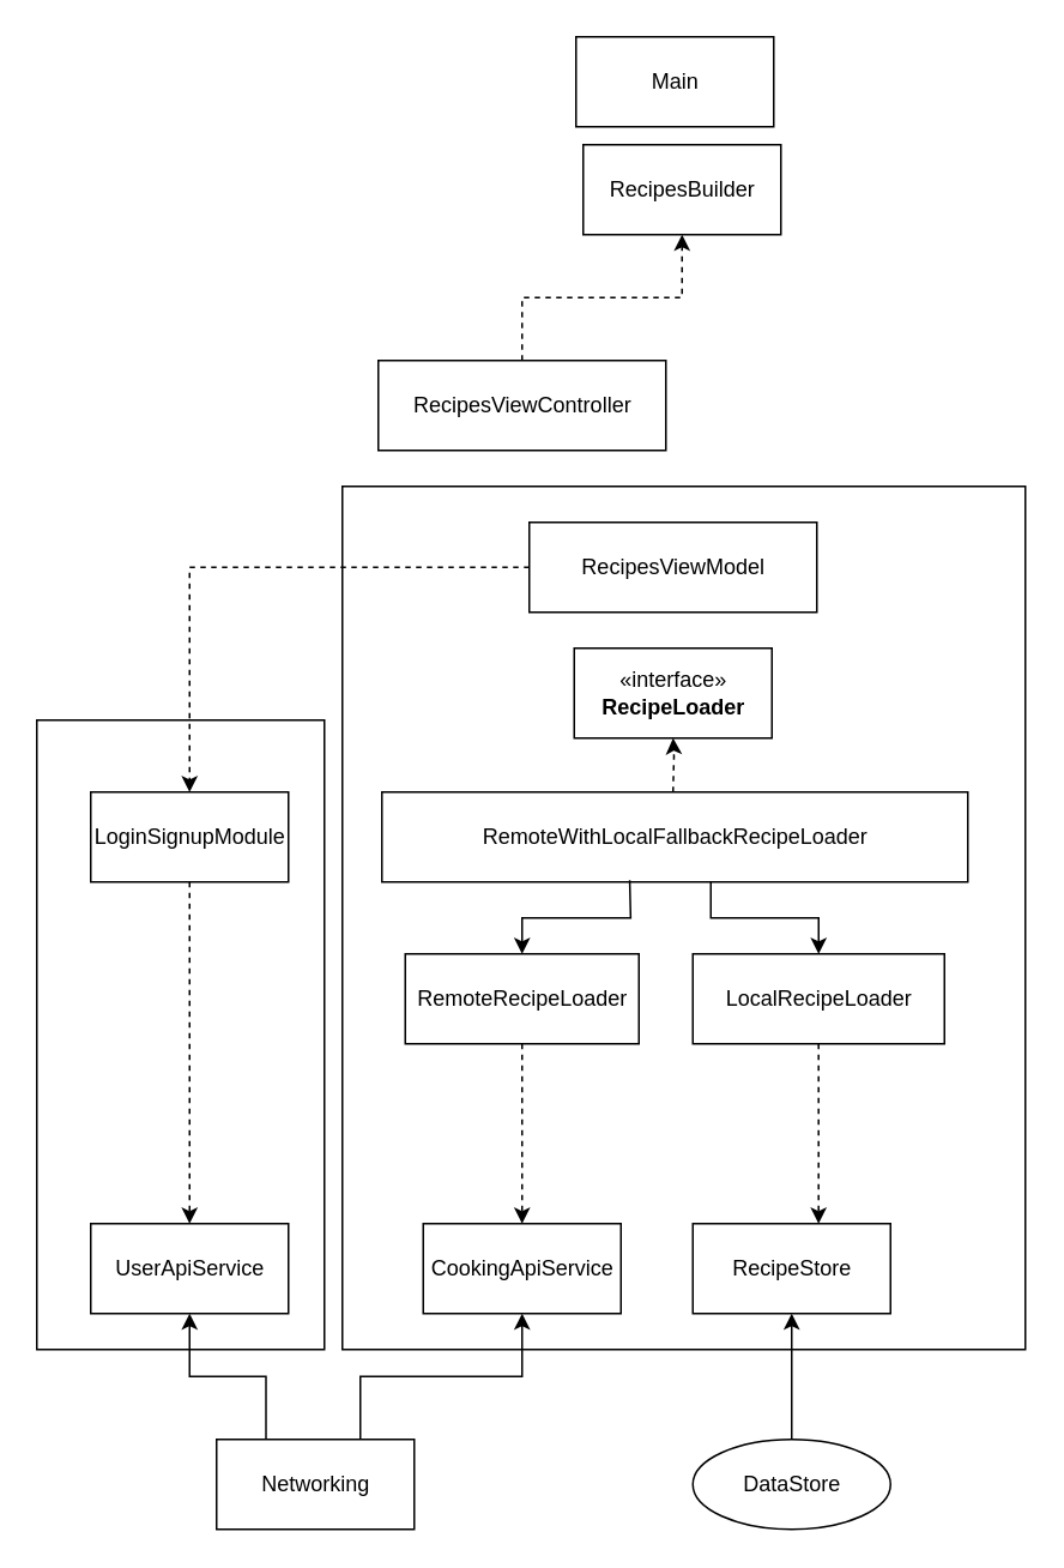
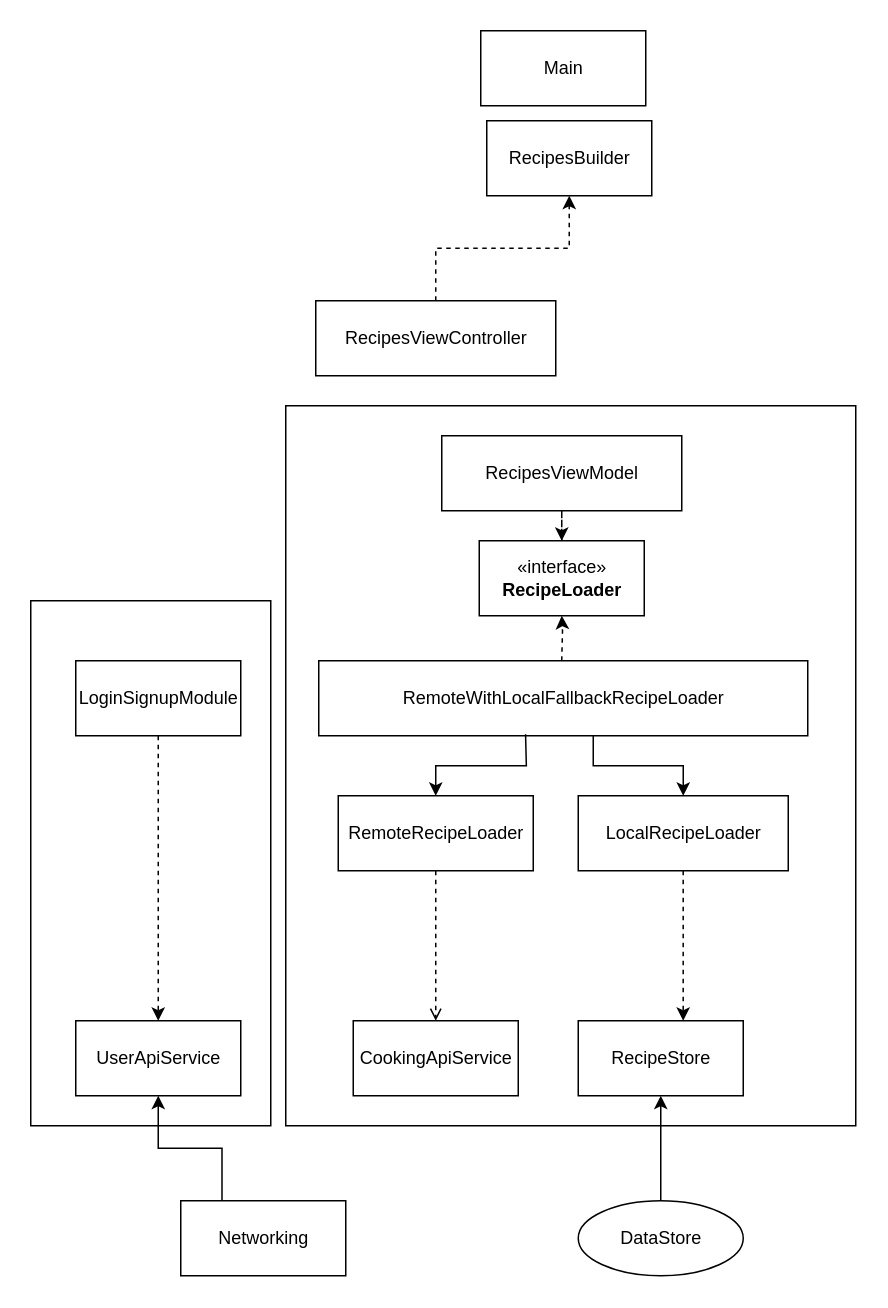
  <mxCell id="0" />
  <mxCell id="1" parent="0" />
  <mxCell id="2" value="" style="rounded=0;whiteSpace=wrap;html=1;" vertex="1" parent="1"><mxGeometry x="190" y="270" width="380" height="480" as="geometry" /></mxCell>
  <mxCell id="3" value="" style="rounded=0;whiteSpace=wrap;html=1;" vertex="1" parent="1"><mxGeometry x="20" y="400" width="160" height="350" as="geometry" /></mxCell>
- <mxCell id="4" style="edgeStyle=orthogonalEdgeStyle;rounded=0;orthogonalLoop=1;jettySize=auto;html=1;exitX=0.5;exitY=0;exitDx=0;exitDy=0;entryX=0.5;entryY=1;entryDx=0;entryDy=0;" edge="1" parent="1" source="6" target="7"><mxGeometry relative="1" as="geometry"><Array as="points"><mxPoint x="200" y="800" /><mxPoint x="200" y="765" /><mxPoint x="290" y="765" /></Array></mxGeometry></mxCell>
  <mxCell id="5" style="edgeStyle=orthogonalEdgeStyle;rounded=0;orthogonalLoop=1;jettySize=auto;html=1;exitX=0.25;exitY=0;exitDx=0;exitDy=0;entryX=0.5;entryY=1;entryDx=0;entryDy=0;" edge="1" parent="1" source="6" target="12"><mxGeometry relative="1" as="geometry"><Array as="points"><mxPoint x="148" y="765" /><mxPoint x="105" y="765" /></Array></mxGeometry></mxCell>
  <mxCell id="6" value="Networking" style="html=1;" vertex="1" parent="1"><mxGeometry x="120" y="800" width="110" height="50" as="geometry" /></mxCell>
  <mxCell id="7" value="CookingApiService" style="html=1;" vertex="1" parent="1"><mxGeometry x="235" y="680" width="110" height="50" as="geometry" /></mxCell>
  <mxCell id="8" style="edgeStyle=orthogonalEdgeStyle;rounded=0;orthogonalLoop=1;jettySize=auto;html=1;exitX=0.5;exitY=0;exitDx=0;exitDy=0;entryX=0.5;entryY=1;entryDx=0;entryDy=0;" edge="1" parent="1" source="9" target="10"><mxGeometry relative="1" as="geometry" /></mxCell>
  <mxCell id="9" value="DataStore" style="ellipse;html=1;" vertex="1" parent="1"><mxGeometry x="385" y="800" width="110" height="50" as="geometry" /></mxCell>
  <mxCell id="10" value="RecipeStore" style="html=1;" vertex="1" parent="1"><mxGeometry x="385" y="680" width="110" height="50" as="geometry" /></mxCell>
  <mxCell id="11" value="Main" style="html=1;" vertex="1" parent="1"><mxGeometry x="320" y="20" width="110" height="50" as="geometry" /></mxCell>
  <mxCell id="12" value="UserApiService" style="html=1;" vertex="1" parent="1"><mxGeometry x="50" y="680" width="110" height="50" as="geometry" /></mxCell>
  <mxCell id="13" style="edgeStyle=orthogonalEdgeStyle;rounded=0;orthogonalLoop=1;jettySize=auto;html=1;dashed=1;" edge="1" parent="1" source="14" target="12"><mxGeometry relative="1" as="geometry" /></mxCell>
  <mxCell id="14" value="LoginSignupModule" style="html=1;" vertex="1" parent="1"><mxGeometry x="50" y="440" width="110" height="50" as="geometry" /></mxCell>
  <mxCell id="15" value="" style="edgeStyle=orthogonalEdgeStyle;rounded=0;orthogonalLoop=1;jettySize=auto;html=1;" edge="1" parent="1" target="23"><mxGeometry relative="1" as="geometry"><mxPoint x="395" y="490" as="sourcePoint" /><Array as="points"><mxPoint x="395" y="510" /><mxPoint x="455" y="510" /></Array></mxGeometry></mxCell>
  <mxCell id="16" value="RemoteWithLocalFallbackRecipeLoader" style="html=1;" vertex="1" parent="1"><mxGeometry x="212" y="440" width="326" height="50" as="geometry" /></mxCell>
  <mxCell id="17" value="" style="edgeStyle=orthogonalEdgeStyle;rounded=0;orthogonalLoop=1;jettySize=auto;html=1;dashed=1;" edge="1" parent="1" target="18"><mxGeometry relative="1" as="geometry"><mxPoint x="374" y="440" as="sourcePoint" /></mxGeometry></mxCell>
  <mxCell id="18" value="«interface»&lt;br&gt;&lt;b&gt;RecipeLoader&lt;/b&gt;" style="html=1;" vertex="1" parent="1"><mxGeometry x="319" y="360" width="110" height="50" as="geometry" /></mxCell>
  <mxCell id="19" value="" style="edgeStyle=orthogonalEdgeStyle;rounded=0;orthogonalLoop=1;jettySize=auto;html=1;exitX=0.426;exitY=0.98;exitDx=0;exitDy=0;exitPerimeter=0;" edge="1" parent="1" target="21"><mxGeometry relative="1" as="geometry"><mxPoint x="349.876" y="489" as="sourcePoint" /></mxGeometry></mxCell>
- <mxCell id="20" style="edgeStyle=orthogonalEdgeStyle;rounded=0;orthogonalLoop=1;jettySize=auto;html=1;dashed=1;" edge="1" parent="1" source="21" target="7"><mxGeometry relative="1" as="geometry" /></mxCell>
+ <mxCell id="20" style="edgeStyle=orthogonalEdgeStyle;rounded=0;orthogonalLoop=1;jettySize=auto;html=1;dashed=1;endArrow=open;" edge="1" parent="1" source="21" target="7"><mxGeometry relative="1" as="geometry" /></mxCell>
  <mxCell id="21" value="RemoteRecipeLoader" style="html=1;" vertex="1" parent="1"><mxGeometry x="225" y="530" width="130" height="50" as="geometry" /></mxCell>
  <mxCell id="22" style="edgeStyle=orthogonalEdgeStyle;rounded=0;orthogonalLoop=1;jettySize=auto;html=1;entryX=0.636;entryY=0;entryDx=0;entryDy=0;entryPerimeter=0;dashed=1;" edge="1" parent="1" source="23" target="10"><mxGeometry relative="1" as="geometry" /></mxCell>
  <mxCell id="23" value="LocalRecipeLoader" style="html=1;" vertex="1" parent="1"><mxGeometry x="385" y="530" width="140" height="50" as="geometry" /></mxCell>
  <mxCell id="24" value="" style="edgeStyle=orthogonalEdgeStyle;rounded=0;orthogonalLoop=1;jettySize=auto;html=1;dashed=1;" edge="1" parent="1" source="25" target="26"><mxGeometry relative="1" as="geometry" /></mxCell>
  <mxCell id="25" value="RecipesViewController" style="html=1;" vertex="1" parent="1"><mxGeometry x="210" y="200" width="160" height="50" as="geometry" /></mxCell>
  <mxCell id="26" value="RecipesBuilder" style="html=1;" vertex="1" parent="1"><mxGeometry x="324" y="80" width="110" height="50" as="geometry" /></mxCell>
- <mxCell id="27" value="" style="edgeStyle=orthogonalEdgeStyle;rounded=0;orthogonalLoop=1;jettySize=auto;html=1;dashed=1;" edge="1" parent="1" source="28" target="14"><mxGeometry relative="1" as="geometry" /></mxCell>
+ <mxCell id="27" value="" style="edgeStyle=orthogonalEdgeStyle;rounded=0;orthogonalLoop=1;jettySize=auto;html=1;dashed=1;" edge="1" parent="1" source="28" target="18"><mxGeometry relative="1" as="geometry" /></mxCell>
  <mxCell id="28" value="RecipesViewModel" style="html=1;" vertex="1" parent="1"><mxGeometry x="294" y="290" width="160" height="50" as="geometry" /></mxCell>
